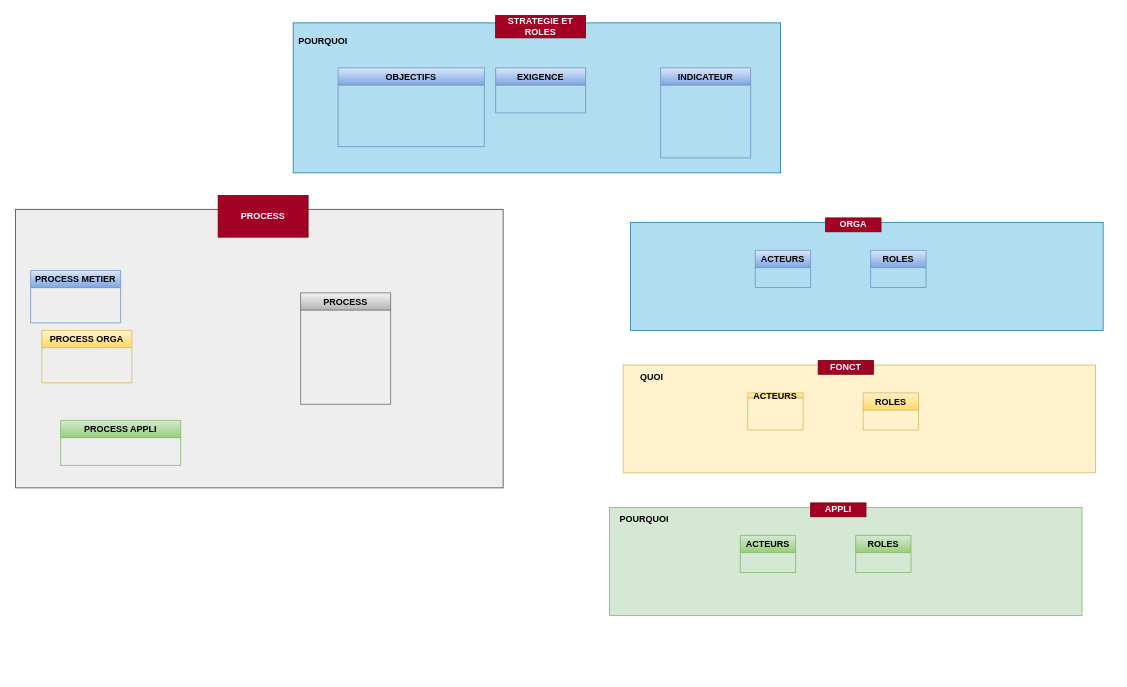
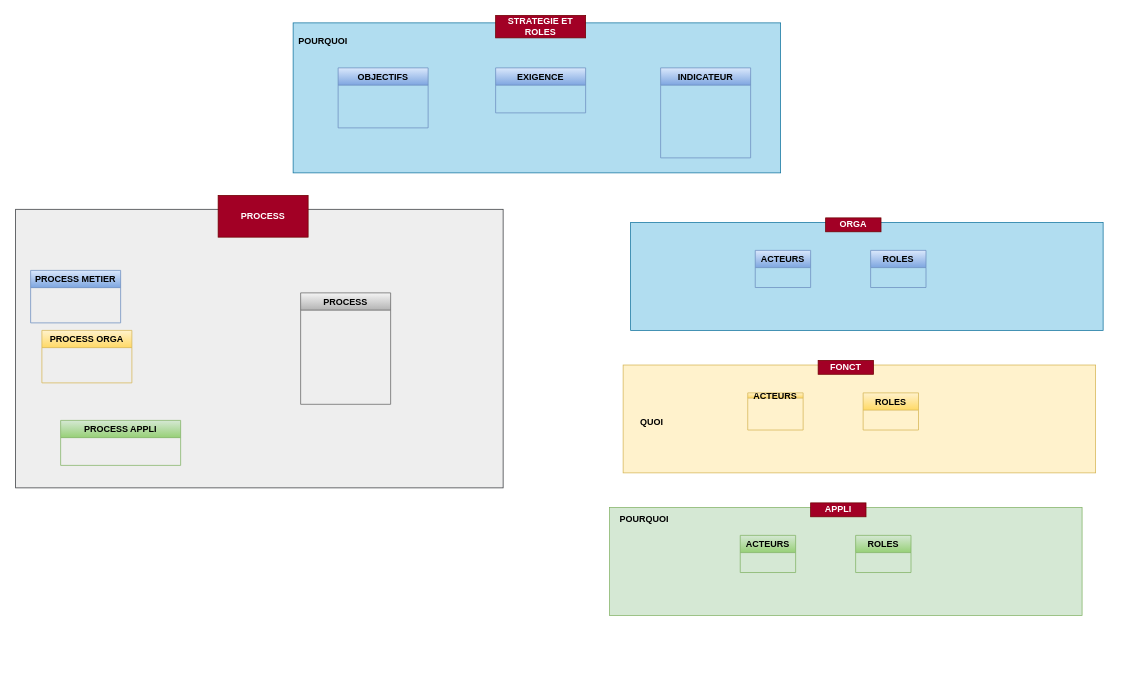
  <mxCell id="0" />
  <mxCell id="1" parent="0" />
  <mxCell id="2" value="" style="group" vertex="1" connectable="0" parent="1"><mxGeometry x="390" y="20" width="650" height="210" as="geometry" /></mxCell>
  <mxCell id="3" value="" style="rounded=0;whiteSpace=wrap;html=1;fillColor=#b1ddf0;strokeColor=#10739e;container=0;" vertex="1" parent="2"><mxGeometry y="10" width="650" height="200" as="geometry" /></mxCell>
- <mxCell id="4" value="OBJECTIFS" style="swimlane;fillColor=#dae8fc;strokeColor=#6c8ebf;gradientColor=#7ea6e0;" vertex="1" parent="2"><mxGeometry x="60" y="70" width="195" height="105" as="geometry"><mxRectangle x="30" y="120" width="110" height="30" as="alternateBounds" /></mxGeometry></mxCell>
+ <mxCell id="4" value="OBJECTIFS" style="swimlane;fillColor=#dae8fc;strokeColor=#6c8ebf;gradientColor=#7ea6e0;" vertex="1" parent="2"><mxGeometry x="60" y="70" width="120" height="80" as="geometry"><mxRectangle x="30" y="120" width="110" height="30" as="alternateBounds" /></mxGeometry></mxCell>
  <mxCell id="5" value="EXIGENCE" style="swimlane;fillColor=#dae8fc;strokeColor=#6c8ebf;gradientColor=#7ea6e0;" vertex="1" parent="2"><mxGeometry x="270" y="70" width="120" height="60" as="geometry" /></mxCell>
  <mxCell id="6" value="INDICATEUR" style="swimlane;fillColor=#dae8fc;strokeColor=#6c8ebf;gradientColor=#7ea6e0;" vertex="1" parent="2"><mxGeometry x="490" y="70" width="120" height="120" as="geometry" /></mxCell>
  <mxCell id="7" value="POURQUOI" style="text;html=1;align=center;verticalAlign=middle;whiteSpace=wrap;rounded=0;fontStyle=1" vertex="1" parent="2"><mxGeometry x="10" y="20" width="60" height="30" as="geometry" /></mxCell>
  <mxCell id="8" value="STRATEGIE ET ROLES" style="rounded=0;whiteSpace=wrap;html=1;fillColor=#a20025;fontColor=#ffffff;strokeColor=#6F0000;fontStyle=1" vertex="1" parent="2"><mxGeometry x="270" width="120" height="30" as="geometry" /></mxCell>
  <mxCell id="9" value="" style="group" vertex="1" connectable="0" parent="1"><mxGeometry x="20" y="260" width="650" height="390" as="geometry" /></mxCell>
  <mxCell id="10" value="" style="rounded=0;whiteSpace=wrap;html=1;fillColor=#eeeeee;strokeColor=#36393d;container=0;" vertex="1" parent="9"><mxGeometry y="18.571" width="650" height="371.429" as="geometry" /></mxCell>
  <mxCell id="11" value="PROCESS METIER" style="swimlane;fillColor=#dae8fc;strokeColor=#6c8ebf;gradientColor=#7ea6e0;" vertex="1" parent="9"><mxGeometry x="20" y="100" width="120" height="70" as="geometry"><mxRectangle x="30" y="120" width="110" height="30" as="alternateBounds" /></mxGeometry></mxCell>
  <mxCell id="12" value="PROCESS ORGA" style="swimlane;fillColor=#fff2cc;strokeColor=#d6b656;gradientColor=#ffd966;" vertex="1" parent="9"><mxGeometry x="35" y="180" width="120" height="70" as="geometry" /></mxCell>
  <mxCell id="13" value="PROCESS APPLI" style="swimlane;fillColor=#d5e8d4;strokeColor=#82b366;gradientColor=#97d077;" vertex="1" parent="9"><mxGeometry x="60" y="300" width="160" height="60" as="geometry" /></mxCell>
  <mxCell id="14" value="PROCESS" style="rounded=0;whiteSpace=wrap;html=1;fillColor=#a20025;fontColor=#ffffff;strokeColor=#6F0000;fontStyle=1" vertex="1" parent="9"><mxGeometry x="270" width="120" height="55.714" as="geometry" /></mxCell>
  <mxCell id="15" value="PROCESS" style="swimlane;fillColor=#f5f5f5;strokeColor=#666666;gradientColor=#b3b3b3;" vertex="1" parent="9"><mxGeometry x="380" y="129.996" width="120" height="148.571" as="geometry" /></mxCell>
  <mxCell id="16" value="" style="group" vertex="1" connectable="0" parent="1"><mxGeometry x="840" y="290" width="640" height="530" as="geometry" /></mxCell>
  <mxCell id="17" value="" style="rounded=0;whiteSpace=wrap;html=1;fillColor=#b1ddf0;strokeColor=#10739e;container=0;" vertex="1" parent="16"><mxGeometry y="6.19" width="630" height="143.81" as="geometry" /></mxCell>
  <mxCell id="18" value="ACTEURS" style="swimlane;fillColor=#dae8fc;strokeColor=#6c8ebf;gradientColor=#7ea6e0;" vertex="1" parent="16"><mxGeometry x="166.154" y="43.333" width="73.846" height="49.524" as="geometry" /></mxCell>
  <mxCell id="19" value="ROLES" style="swimlane;fillColor=#dae8fc;strokeColor=#6c8ebf;gradientColor=#7ea6e0;" vertex="1" parent="16"><mxGeometry x="319.998" y="43.333" width="73.846" height="49.524" as="geometry" /></mxCell>
  <mxCell id="20" value="ORGA" style="rounded=0;whiteSpace=wrap;html=1;fillColor=#a20025;fontColor=#ffffff;strokeColor=#6F0000;fontStyle=1" vertex="1" parent="16"><mxGeometry x="260.004" width="73.846" height="18.571" as="geometry" /></mxCell>
  <mxCell id="21" value="" style="group" vertex="1" connectable="0" parent="16"><mxGeometry x="-10" y="190" width="640" height="340" as="geometry" /></mxCell>
  <mxCell id="22" value="" style="rounded=0;whiteSpace=wrap;html=1;fillColor=#fff2cc;strokeColor=#d6b656;container=0;" vertex="1" parent="21"><mxGeometry y="6.19" width="630" height="143.81" as="geometry" /></mxCell>
  <mxCell id="23" value="ACTEURS" style="swimlane;fillColor=#fff2cc;strokeColor=#d6b656;gradientColor=#ffd966;startSize=7;" vertex="1" parent="21"><mxGeometry x="166.154" y="43.333" width="73.846" height="49.524" as="geometry" /></mxCell>
  <mxCell id="24" value="ROLES" style="swimlane;fillColor=#fff2cc;strokeColor=#d6b656;gradientColor=#ffd966;" vertex="1" parent="21"><mxGeometry x="319.998" y="43.333" width="73.846" height="49.524" as="geometry" /></mxCell>
- <mxCell id="25" value="QUOI" style="text;html=1;align=center;verticalAlign=middle;whiteSpace=wrap;rounded=0;fontStyle=1" vertex="1" parent="21"><mxGeometry x="20.004" y="12.381" width="36.923" height="18.571" as="geometry" /></mxCell>
+ <mxCell id="25" value="QUOI" style="text;html=1;align=center;verticalAlign=middle;whiteSpace=wrap;rounded=0;fontStyle=1" vertex="1" parent="21"><mxGeometry x="20.004" y="72.381" width="36.923" height="18.571" as="geometry" /></mxCell>
  <mxCell id="26" value="FONCT" style="rounded=0;whiteSpace=wrap;html=1;fillColor=#a20025;fontColor=#ffffff;strokeColor=#6F0000;fontStyle=1" vertex="1" parent="21"><mxGeometry x="260.004" width="73.846" height="18.571" as="geometry" /></mxCell>
  <mxCell id="27" value="" style="rounded=0;whiteSpace=wrap;html=1;fillColor=#d5e8d4;strokeColor=#82b366;container=0;" vertex="1" parent="21"><mxGeometry x="-18.07" y="196.19" width="630" height="143.81" as="geometry" /></mxCell>
  <mxCell id="28" value="" style="group" vertex="1" connectable="0" parent="1"><mxGeometry x="820" y="670" width="640" height="223.81" as="geometry" /></mxCell>
  <mxCell id="29" value="ACTEURS" style="swimlane;fillColor=#d5e8d4;strokeColor=#82b366;gradientColor=#97d077;" vertex="1" parent="28"><mxGeometry x="166.154" y="43.333" width="73.846" height="49.524" as="geometry" /></mxCell>
  <mxCell id="30" value="ROLES" style="swimlane;fillColor=#d5e8d4;strokeColor=#82b366;gradientColor=#97d077;" vertex="1" parent="28"><mxGeometry x="319.998" y="43.333" width="73.846" height="49.524" as="geometry" /></mxCell>
  <mxCell id="31" value="POURQUOI" style="text;html=1;align=center;verticalAlign=middle;whiteSpace=wrap;rounded=0;fontStyle=1" vertex="1" parent="28"><mxGeometry x="20.004" y="12.381" width="36.923" height="18.571" as="geometry" /></mxCell>
  <mxCell id="32" value="APPLI" style="rounded=0;whiteSpace=wrap;html=1;fillColor=#a20025;fontColor=#ffffff;strokeColor=#6F0000;fontStyle=1" vertex="1" parent="28"><mxGeometry x="260.004" width="73.846" height="18.571" as="geometry" /></mxCell>
